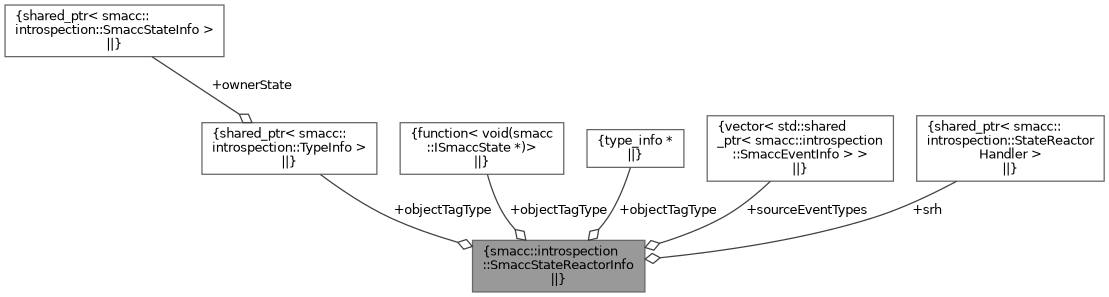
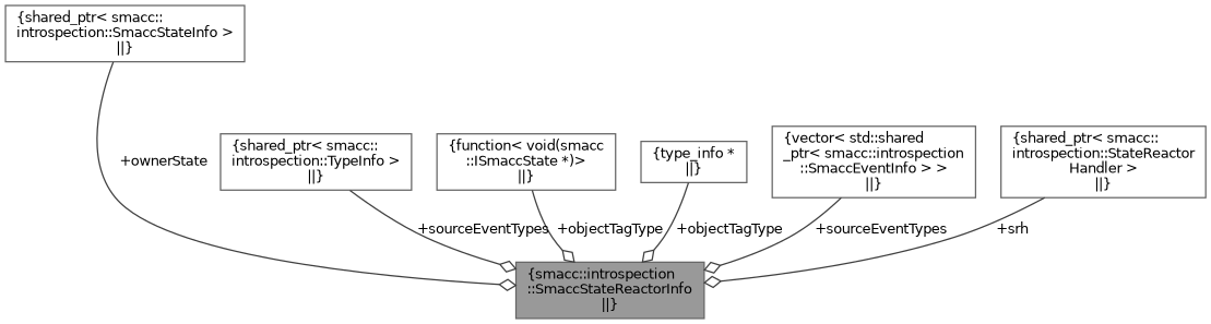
  digraph {
    fontname="DejaVu Sans"
    node [color=gray40 fillcolor=white fontname="DejaVu Sans" fontsize=10 shape=box style=filled]
    edge [arrowhead=odiamond color=grey25 fontname="DejaVu Sans" fontsize=10 labelfontname=Helvetica labelfontsize=10 style=solid]
    n1 [fillcolor=grey60 fontcolor=black height=0.2 label="{smacc::introspection\l::SmaccStateReactorInfo\n||}" width=0.4]
    n2 [height=0.2 label="{shared_ptr\< smacc::\lintrospection::SmaccStateInfo \>\n||}" width=0.4]
    n3 [height=0.2 label="{function\< void(smacc\l::ISmaccState *)\>\n||}" width=0.4]
    n4 [height=0.2 label="{type_info *\n||}" width=0.4]
    n5 [height=0.2 label="{shared_ptr\< smacc::\lintrospection::TypeInfo \>\n||}" width=0.4]
    n6 [height=0.2 label="{vector\< std::shared\l_ptr\< smacc::introspection\l::SmaccEventInfo \> \>\n||}" width=0.4]
    n7 [height=0.2 label="{shared_ptr\< smacc::\lintrospection::StateReactor\lHandler \>\n||}" width=0.4]
-   n2 -> n5 [label=" +ownerState"]
+   n2 -> n1 [label=" +ownerState"]
    n3 -> n1 [label=" +objectTagType"]
    n4 -> n1 [label=" +objectTagType"]
-   n5 -> n1 [label=" +objectTagType"]
+   n5 -> n1 [label=" +sourceEventTypes"]
    n6 -> n1 [label=" +sourceEventTypes"]
    n7 -> n1 [label=" +srh"]
  }
